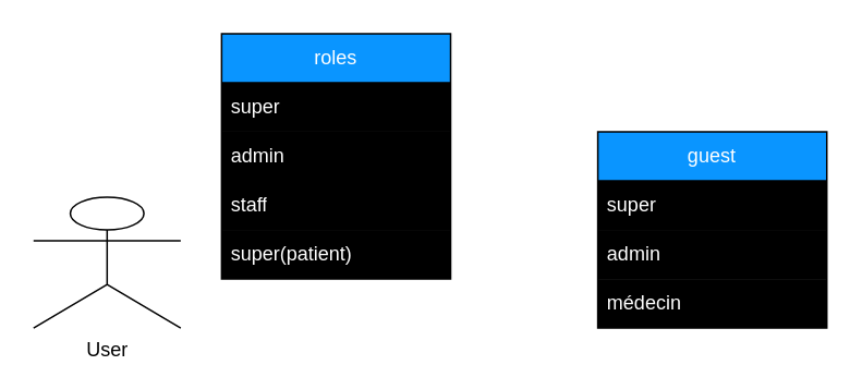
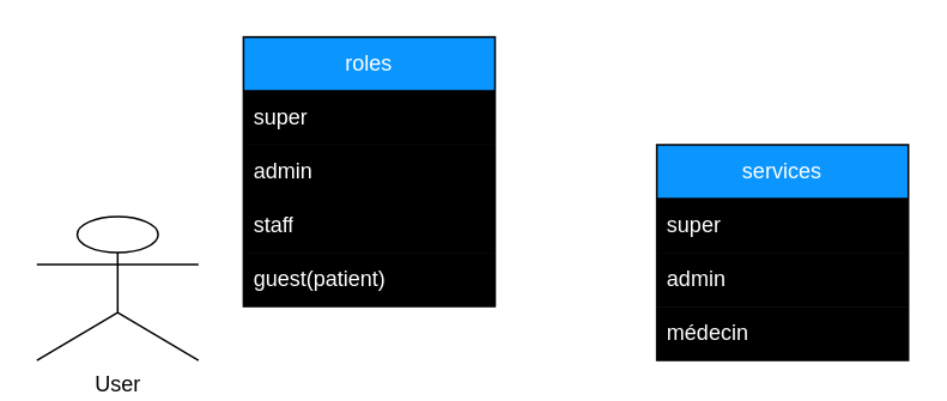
  <mxCell id="0" />
  <mxCell id="1" parent="0" />
  <mxCell id="2" value="User" style="shape=umlActor;verticalLabelPosition=bottom;verticalAlign=top;html=1;outlineConnect=0;" vertex="1" parent="1"><mxGeometry x="20" y="120" width="90" height="80" as="geometry" /></mxCell>
  <mxCell id="3" value="&lt;font color=&quot;#ffffff&quot;&gt;roles&lt;/font&gt;" style="swimlane;fontStyle=0;childLayout=stackLayout;horizontal=1;startSize=30;horizontalStack=0;resizeParent=1;resizeParentMax=0;resizeLast=0;collapsible=1;marginBottom=0;whiteSpace=wrap;html=1;fillColor=#0A95FF;strokeColor=#000000;" vertex="1" parent="1"><mxGeometry x="135" y="20" width="140" height="150" as="geometry" /></mxCell>
  <mxCell id="4" value="&lt;font color=&quot;#ffffff&quot;&gt;super&lt;/font&gt;" style="text;strokeColor=none;fillColor=#000000;align=left;verticalAlign=middle;spacingLeft=4;spacingRight=4;overflow=hidden;points=[[0,0.5],[1,0.5]];portConstraint=eastwest;rotatable=0;whiteSpace=wrap;html=1;" vertex="1" parent="3"><mxGeometry y="30" width="140" height="30" as="geometry" /></mxCell>
  <mxCell id="5" value="&lt;font color=&quot;#ffffff&quot;&gt;admin&lt;/font&gt;" style="text;strokeColor=none;fillColor=#000000;align=left;verticalAlign=middle;spacingLeft=4;spacingRight=4;overflow=hidden;points=[[0,0.5],[1,0.5]];portConstraint=eastwest;rotatable=0;whiteSpace=wrap;html=1;" vertex="1" parent="3"><mxGeometry y="60" width="140" height="30" as="geometry" /></mxCell>
  <mxCell id="6" value="&lt;font color=&quot;#ffffff&quot;&gt;staff&lt;/font&gt;" style="text;strokeColor=none;fillColor=#000000;align=left;verticalAlign=middle;spacingLeft=4;spacingRight=4;overflow=hidden;points=[[0,0.5],[1,0.5]];portConstraint=eastwest;rotatable=0;whiteSpace=wrap;html=1;" vertex="1" parent="3"><mxGeometry y="90" width="140" height="30" as="geometry" /></mxCell>
- <mxCell id="7" value="&lt;font color=&quot;#ffffff&quot;&gt;super(patient)&lt;/font&gt;" style="text;strokeColor=none;fillColor=#000000;align=left;verticalAlign=middle;spacingLeft=4;spacingRight=4;overflow=hidden;points=[[0,0.5],[1,0.5]];portConstraint=eastwest;rotatable=0;whiteSpace=wrap;html=1;" vertex="1" parent="3"><mxGeometry y="120" width="140" height="30" as="geometry" /></mxCell>
- <mxCell id="8" value="&lt;font color=&quot;#ffffff&quot;&gt;guest&lt;/font&gt;" style="swimlane;fontStyle=0;childLayout=stackLayout;horizontal=1;startSize=30;horizontalStack=0;resizeParent=1;resizeParentMax=0;resizeLast=0;collapsible=1;marginBottom=0;whiteSpace=wrap;html=1;fillColor=#0A95FF;strokeColor=#000000;" vertex="1" parent="1"><mxGeometry x="365" y="80" width="140" height="120" as="geometry" /></mxCell>
+ <mxCell id="7" value="&lt;font color=&quot;#ffffff&quot;&gt;guest(patient)&lt;/font&gt;" style="text;strokeColor=none;fillColor=#000000;align=left;verticalAlign=middle;spacingLeft=4;spacingRight=4;overflow=hidden;points=[[0,0.5],[1,0.5]];portConstraint=eastwest;rotatable=0;whiteSpace=wrap;html=1;" vertex="1" parent="3"><mxGeometry y="120" width="140" height="30" as="geometry" /></mxCell>
+ <mxCell id="8" value="&lt;font color=&quot;#ffffff&quot;&gt;services&lt;/font&gt;" style="swimlane;fontStyle=0;childLayout=stackLayout;horizontal=1;startSize=30;horizontalStack=0;resizeParent=1;resizeParentMax=0;resizeLast=0;collapsible=1;marginBottom=0;whiteSpace=wrap;html=1;fillColor=#0A95FF;strokeColor=#000000;" vertex="1" parent="1"><mxGeometry x="365" y="80" width="140" height="120" as="geometry" /></mxCell>
  <mxCell id="9" value="&lt;font color=&quot;#ffffff&quot;&gt;super&lt;/font&gt;" style="text;strokeColor=none;fillColor=#000000;align=left;verticalAlign=middle;spacingLeft=4;spacingRight=4;overflow=hidden;points=[[0,0.5],[1,0.5]];portConstraint=eastwest;rotatable=0;whiteSpace=wrap;html=1;" vertex="1" parent="8"><mxGeometry y="30" width="140" height="30" as="geometry" /></mxCell>
  <mxCell id="10" value="&lt;font color=&quot;#ffffff&quot;&gt;admin&lt;/font&gt;" style="text;strokeColor=none;fillColor=#000000;align=left;verticalAlign=middle;spacingLeft=4;spacingRight=4;overflow=hidden;points=[[0,0.5],[1,0.5]];portConstraint=eastwest;rotatable=0;whiteSpace=wrap;html=1;" vertex="1" parent="8"><mxGeometry y="60" width="140" height="30" as="geometry" /></mxCell>
  <mxCell id="11" value="&lt;font color=&quot;#ffffff&quot;&gt;médecin&lt;/font&gt;" style="text;strokeColor=none;fillColor=#000000;align=left;verticalAlign=middle;spacingLeft=4;spacingRight=4;overflow=hidden;points=[[0,0.5],[1,0.5]];portConstraint=eastwest;rotatable=0;whiteSpace=wrap;html=1;" vertex="1" parent="8"><mxGeometry y="90" width="140" height="30" as="geometry" /></mxCell>
